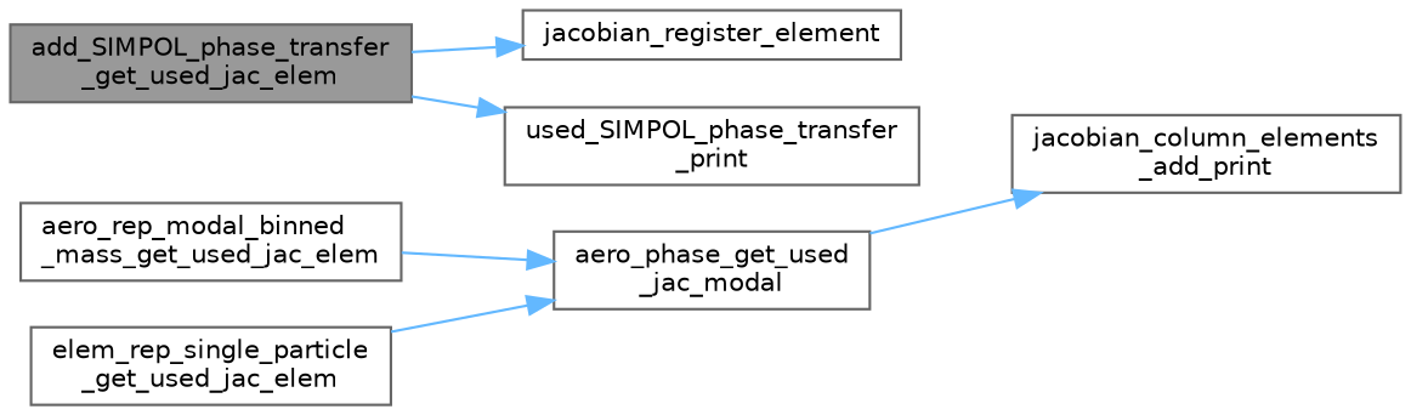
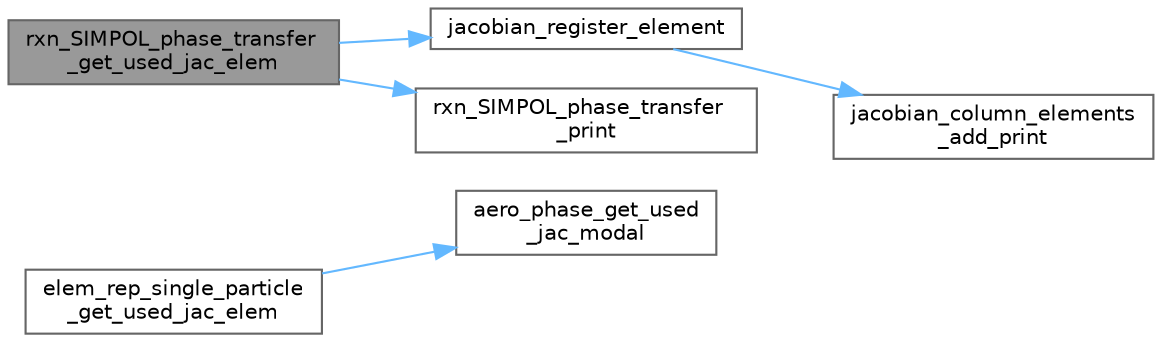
  digraph {
    rankdir=LR
    node [color=grey40 fillcolor=white fontname=Helvetica fontsize=10 shape=box style=filled]
    edge [color=steelblue1 fontname=Helvetica fontsize=10 labelfontname=Helvetica labelfontsize=10 style=solid]
-   n1 [color=gray40 fillcolor=grey60 fontcolor=black height=0.2 label="add_SIMPOL_phase_transfer\l_get_used_jac_elem" width=0.4]
+   n1 [color=gray40 fillcolor=grey60 fontcolor=black height=0.2 label="rxn_SIMPOL_phase_transfer\l_get_used_jac_elem" width=0.4]
    n2 [height=0.2 label=jacobian_register_element width=0.4]
-   n3 [height=0.2 label="used_SIMPOL_phase_transfer\l_print" width=0.4]
+   n3 [height=0.2 label="rxn_SIMPOL_phase_transfer\l_print" width=0.4]
    n4 [height=0.2 label="jacobian_column_elements\l_add_print" width=0.4]
-   n5 [height=0.2 label="aero_rep_modal_binned\l_mass_get_used_jac_elem" width=0.4]
    n6 [height=0.2 label="aero_phase_get_used\l_jac_modal" width=0.4]
    n7 [height=0.2 label="elem_rep_single_particle\l_get_used_jac_elem" width=0.4]
    n1 -> n2
    n1 -> n3
-   n6 -> n4
-   n5 -> n6
+   n2 -> n4
    n7 -> n6
  }
